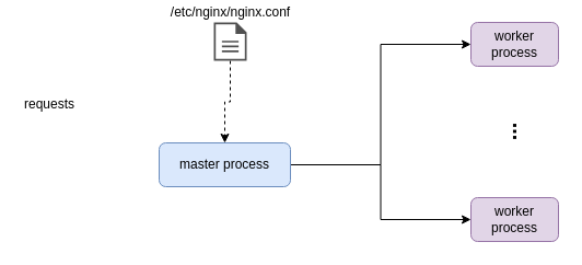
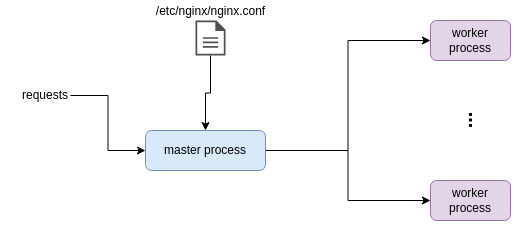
  <mxCell id="0" />
  <mxCell id="1" parent="0" />
  <mxCell id="2" style="edgeStyle=orthogonalEdgeStyle;rounded=0;orthogonalLoop=1;jettySize=auto;html=1;entryX=0;entryY=0.5;entryDx=0;entryDy=0;fontSize=12;" edge="1" parent="1" source="4" target="5"><mxGeometry relative="1" as="geometry" /></mxCell>
  <mxCell id="3" style="edgeStyle=orthogonalEdgeStyle;rounded=0;orthogonalLoop=1;jettySize=auto;html=1;entryX=0;entryY=0.5;entryDx=0;entryDy=0;fontSize=12;" edge="1" parent="1" source="4" target="6"><mxGeometry relative="1" as="geometry" /></mxCell>
  <mxCell id="4" value="master process" style="rounded=1;whiteSpace=wrap;html=1;fillColor=#dae8fc;strokeColor=#6c8ebf;" vertex="1" parent="1"><mxGeometry x="145" y="130" width="120" height="40" as="geometry" /></mxCell>
  <mxCell id="5" value="worker process" style="rounded=1;whiteSpace=wrap;html=1;fillColor=#e1d5e7;strokeColor=#9673a6;" vertex="1" parent="1"><mxGeometry x="430" y="20" width="80" height="40" as="geometry" /></mxCell>
  <mxCell id="6" value="worker process" style="rounded=1;whiteSpace=wrap;html=1;fillColor=#e1d5e7;strokeColor=#9673a6;" vertex="1" parent="1"><mxGeometry x="430" y="180" width="80" height="40" as="geometry" /></mxCell>
- <mxCell id="7" style="edgeStyle=orthogonalEdgeStyle;rounded=0;orthogonalLoop=1;jettySize=auto;html=1;entryX=0.5;entryY=0;entryDx=0;entryDy=0;dashed=1;" edge="1" parent="1" source="8" target="4"><mxGeometry relative="1" as="geometry" /></mxCell>
+ <mxCell id="7" style="edgeStyle=orthogonalEdgeStyle;rounded=0;orthogonalLoop=1;jettySize=auto;html=1;entryX=0.5;entryY=0;entryDx=0;entryDy=0;" edge="1" parent="1" source="8" target="4"><mxGeometry relative="1" as="geometry" /></mxCell>
  <mxCell id="8" value="/etc/nginx/nginx.conf" style="pointerEvents=1;shadow=0;dashed=0;html=1;strokeColor=none;fillColor=#505050;labelPosition=center;verticalLabelPosition=top;verticalAlign=bottom;outlineConnect=0;align=center;shape=mxgraph.office.concepts.document;" vertex="1" parent="1"><mxGeometry x="195" y="20" width="30" height="35" as="geometry" /></mxCell>
+ <mxCell id="9" style="edgeStyle=orthogonalEdgeStyle;rounded=0;orthogonalLoop=1;jettySize=auto;html=1;entryX=0;entryY=0.5;entryDx=0;entryDy=0;fontSize=20;exitX=1;exitY=0.5;exitDx=0;exitDy=0;" edge="1" parent="1" source="10" target="4"><mxGeometry relative="1" as="geometry"><mxPoint x="80" y="90" as="sourcePoint" /></mxGeometry></mxCell>
  <mxCell id="10" value="requests" style="text;html=1;strokeColor=none;fillColor=none;align=center;verticalAlign=middle;whiteSpace=wrap;rounded=0;fontSize=12;fontStyle=0" vertex="1" parent="1"><mxGeometry x="20" y="85" width="50" height="20" as="geometry" /></mxCell>
  <mxCell id="11" value="..." style="text;html=1;strokeColor=none;fillColor=none;align=center;verticalAlign=middle;whiteSpace=wrap;rounded=0;fontSize=20;horizontal=0;fontStyle=1" vertex="1" parent="1"><mxGeometry x="444" y="110" width="40" height="20" as="geometry" /></mxCell>
